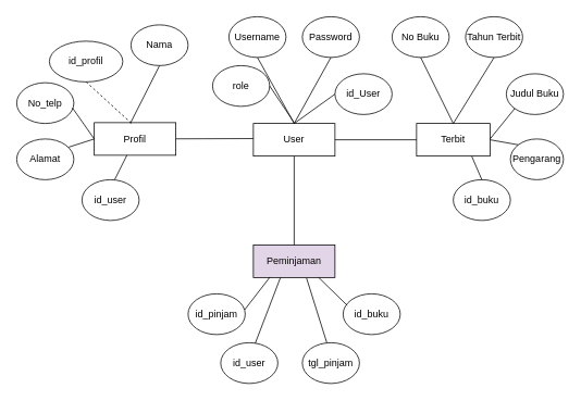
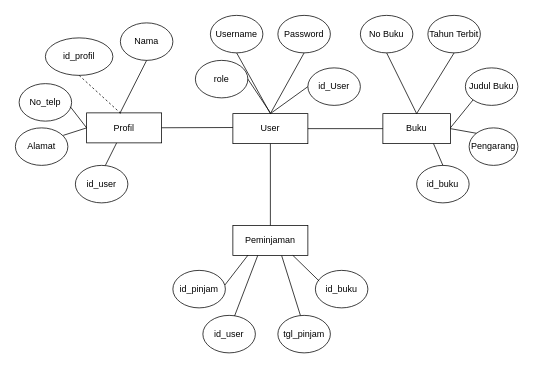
  <mxCell id="0" />
  <mxCell id="1" parent="0" />
  <mxCell id="2" value="Username" style="ellipse;whiteSpace=wrap;html=1;shadow=0;sketch=0;gradientColor=none;" parent="1" vertex="1"><mxGeometry x="280" y="20" width="70" height="50" as="geometry" /></mxCell>
- <mxCell id="3" value="Terbit" style="rounded=0;whiteSpace=wrap;html=1;" vertex="1" parent="1"><mxGeometry x="510" y="151" width="90" height="40" as="geometry" /></mxCell>
+ <mxCell id="3" value="Buku" style="rounded=0;whiteSpace=wrap;html=1;" vertex="1" parent="1"><mxGeometry x="510" y="151" width="90" height="40" as="geometry" /></mxCell>
  <mxCell id="4" value="User" style="rounded=0;whiteSpace=wrap;html=1;" vertex="1" parent="1"><mxGeometry x="310" y="151" width="100" height="40" as="geometry" /></mxCell>
  <mxCell id="5" value="Profil" style="rounded=0;whiteSpace=wrap;html=1;" vertex="1" parent="1"><mxGeometry x="115" y="150" width="100" height="40" as="geometry" /></mxCell>
  <mxCell id="6" value="Password" style="ellipse;whiteSpace=wrap;html=1;shadow=0;sketch=0;gradientColor=none;" vertex="1" parent="1"><mxGeometry x="370" y="20" width="70" height="50" as="geometry" /></mxCell>
  <mxCell id="7" value="No Buku&lt;span style=&quot;color: rgba(0, 0, 0, 0); font-family: monospace; font-size: 0px; text-align: start;&quot;&gt;%3CmxGraphModel%3E%3Croot%3E%3CmxCell%20id%3D%220%22%2F%3E%3CmxCell%20id%3D%221%22%20parent%3D%220%22%2F%3E%3CmxCell%20id%3D%222%22%20value%3D%22Password%22%20style%3D%22ellipse%3BwhiteSpace%3Dwrap%3Bhtml%3D1%3Bshadow%3D0%3Bsketch%3D0%3BgradientColor%3Dnone%3B%22%20vertex%3D%221%22%20parent%3D%221%22%3E%3CmxGeometry%20x%3D%22690%22%20y%3D%22190%22%20width%3D%2270%22%20height%3D%2250%22%20as%3D%22geometry%22%2F%3E%3C%2FmxCell%3E%3C%2Froot%3E%3C%2FmxGraphModel%3E&lt;/span&gt;" style="ellipse;whiteSpace=wrap;html=1;shadow=0;sketch=0;gradientColor=none;" vertex="1" parent="1"><mxGeometry x="480" y="20" width="70" height="50" as="geometry" /></mxCell>
  <mxCell id="8" value="Tahun Terbit" style="ellipse;whiteSpace=wrap;html=1;shadow=0;sketch=0;gradientColor=none;" vertex="1" parent="1"><mxGeometry x="570" y="20" width="70" height="50" as="geometry" /></mxCell>
  <mxCell id="9" value="Judul Buku" style="ellipse;whiteSpace=wrap;html=1;shadow=0;sketch=0;gradientColor=none;" vertex="1" parent="1"><mxGeometry x="620" y="90" width="70" height="50" as="geometry" /></mxCell>
  <mxCell id="10" value="Pengarang" style="ellipse;whiteSpace=wrap;html=1;shadow=0;sketch=0;gradientColor=none;" vertex="1" parent="1"><mxGeometry x="625" y="170" width="65" height="50" as="geometry" /></mxCell>
  <mxCell id="11" value="Nama" style="ellipse;whiteSpace=wrap;html=1;shadow=0;sketch=0;gradientColor=none;" vertex="1" parent="1"><mxGeometry x="160" y="30" width="70" height="50" as="geometry" /></mxCell>
  <mxCell id="12" value="id_profil" style="ellipse;whiteSpace=wrap;html=1;shadow=0;sketch=0;gradientColor=none;" vertex="1" parent="1"><mxGeometry x="60" y="50" width="90" height="50" as="geometry" /></mxCell>
- <mxCell id="13" value="No_telp" style="ellipse;whiteSpace=wrap;html=1;shadow=0;sketch=0;gradientColor=none;" vertex="1" parent="1"><mxGeometry x="20" y="101" width="70" height="50" as="geometry" /></mxCell>
+ <mxCell id="13" value="No_telp" style="ellipse;whiteSpace=wrap;html=1;shadow=0;sketch=0;gradientColor=none;" vertex="1" parent="1"><mxGeometry x="25" y="111" width="70" height="50" as="geometry" /></mxCell>
  <mxCell id="14" value="Alamat" style="ellipse;whiteSpace=wrap;html=1;shadow=0;sketch=0;gradientColor=none;" vertex="1" parent="1"><mxGeometry x="20" y="170" width="70" height="50" as="geometry" /></mxCell>
  <mxCell id="15" value="role" style="ellipse;whiteSpace=wrap;html=1;shadow=0;sketch=0;gradientColor=none;" vertex="1" parent="1"><mxGeometry x="260" y="80" width="70" height="50" as="geometry" /></mxCell>
  <mxCell id="16" value="id_user" style="ellipse;whiteSpace=wrap;html=1;shadow=0;sketch=0;gradientColor=none;" vertex="1" parent="1"><mxGeometry x="100" y="220" width="70" height="50" as="geometry" /></mxCell>
  <mxCell id="17" value="id_buku" style="ellipse;whiteSpace=wrap;html=1;shadow=0;sketch=0;gradientColor=none;" vertex="1" parent="1"><mxGeometry x="555" y="220" width="70" height="50" as="geometry" /></mxCell>
  <mxCell id="18" value="id_User" style="ellipse;whiteSpace=wrap;html=1;shadow=0;sketch=0;gradientColor=none;" vertex="1" parent="1"><mxGeometry x="410" y="90" width="70" height="50" as="geometry" /></mxCell>
- <mxCell id="19" value="Peminjaman" style="rounded=0;whiteSpace=wrap;html=1;fillColor=#e1d5e7;" vertex="1" parent="1"><mxGeometry x="310" y="300" width="100" height="40" as="geometry" /></mxCell>
+ <mxCell id="19" value="Peminjaman" style="rounded=0;whiteSpace=wrap;html=1;" vertex="1" parent="1"><mxGeometry x="310" y="300" width="100" height="40" as="geometry" /></mxCell>
  <mxCell id="20" value="id_pinjam" style="ellipse;whiteSpace=wrap;html=1;shadow=0;sketch=0;gradientColor=none;" vertex="1" parent="1"><mxGeometry x="230" y="360" width="70" height="50" as="geometry" /></mxCell>
  <mxCell id="21" value="id_buku" style="ellipse;whiteSpace=wrap;html=1;shadow=0;sketch=0;gradientColor=none;" vertex="1" parent="1"><mxGeometry x="420" y="360" width="70" height="50" as="geometry" /></mxCell>
  <mxCell id="22" value="id_user" style="ellipse;whiteSpace=wrap;html=1;shadow=0;sketch=0;gradientColor=none;" vertex="1" parent="1"><mxGeometry x="270" y="420" width="70" height="50" as="geometry" /></mxCell>
  <mxCell id="23" value="tgl_pinjam" style="ellipse;whiteSpace=wrap;html=1;shadow=0;sketch=0;gradientColor=none;" vertex="1" parent="1"><mxGeometry x="370" y="420" width="70" height="50" as="geometry" /></mxCell>
  <mxCell id="24" value="" style="endArrow=none;html=1;rounded=0;entryX=0.5;entryY=1;entryDx=0;entryDy=0;exitX=0.5;exitY=0;exitDx=0;exitDy=0;" edge="1" parent="1" source="19" target="4"><mxGeometry width="50" height="50" relative="1" as="geometry"><mxPoint x="360" y="290" as="sourcePoint" /><mxPoint x="360" y="220" as="targetPoint" /></mxGeometry></mxCell>
  <mxCell id="25" value="" style="endArrow=none;html=1;rounded=0;exitX=0.991;exitY=0.39;exitDx=0;exitDy=0;exitPerimeter=0;entryX=0.203;entryY=0.988;entryDx=0;entryDy=0;entryPerimeter=0;" edge="1" parent="1" source="20" target="19"><mxGeometry width="50" height="50" relative="1" as="geometry"><mxPoint x="320" y="400" as="sourcePoint" /><mxPoint x="370" y="350" as="targetPoint" /></mxGeometry></mxCell>
  <mxCell id="26" value="" style="endArrow=none;html=1;rounded=0;exitX=0.603;exitY=0.019;exitDx=0;exitDy=0;exitPerimeter=0;entryX=0.332;entryY=1;entryDx=0;entryDy=0;entryPerimeter=0;" edge="1" parent="1" source="22" target="19"><mxGeometry width="50" height="50" relative="1" as="geometry"><mxPoint x="320" y="400" as="sourcePoint" /><mxPoint x="370" y="350" as="targetPoint" /></mxGeometry></mxCell>
  <mxCell id="27" value="" style="endArrow=none;html=1;rounded=0;exitX=0.429;exitY=0;exitDx=0;exitDy=0;exitPerimeter=0;entryX=0.651;entryY=1.012;entryDx=0;entryDy=0;entryPerimeter=0;" edge="1" parent="1" source="23" target="19"><mxGeometry width="50" height="50" relative="1" as="geometry"><mxPoint x="320" y="400" as="sourcePoint" /><mxPoint x="370" y="350" as="targetPoint" /></mxGeometry></mxCell>
  <mxCell id="28" value="" style="endArrow=none;html=1;rounded=0;exitX=0.073;exitY=0.286;exitDx=0;exitDy=0;exitPerimeter=0;" edge="1" parent="1" source="21"><mxGeometry width="50" height="50" relative="1" as="geometry"><mxPoint x="420" y="370" as="sourcePoint" /><mxPoint x="390" y="340" as="targetPoint" /></mxGeometry></mxCell>
  <mxCell id="29" value="" style="endArrow=none;html=1;rounded=0;" edge="1" parent="1" target="5"><mxGeometry width="50" height="50" relative="1" as="geometry"><mxPoint x="140" y="220" as="sourcePoint" /><mxPoint x="190" y="170" as="targetPoint" /></mxGeometry></mxCell>
  <mxCell id="30" value="" style="endArrow=none;html=1;rounded=0;exitX=0.911;exitY=0.2;exitDx=0;exitDy=0;exitPerimeter=0;entryX=0;entryY=0.5;entryDx=0;entryDy=0;" edge="1" parent="1" source="14" target="5"><mxGeometry width="50" height="50" relative="1" as="geometry"><mxPoint x="85" y="180" as="sourcePoint" /><mxPoint x="110" y="170" as="targetPoint" /></mxGeometry></mxCell>
  <mxCell id="31" value="" style="endArrow=none;html=1;rounded=0;entryX=0;entryY=0.5;entryDx=0;entryDy=0;exitX=0.976;exitY=0.618;exitDx=0;exitDy=0;exitPerimeter=0;" edge="1" parent="1" source="13" target="5"><mxGeometry width="50" height="50" relative="1" as="geometry"><mxPoint x="87.5" y="131" as="sourcePoint" /><mxPoint x="122.5" y="121" as="targetPoint" /></mxGeometry></mxCell>
  <mxCell id="32" value="" style="endArrow=none;html=1;rounded=0;entryX=0.463;entryY=0.036;entryDx=0;entryDy=0;exitX=0.5;exitY=1;exitDx=0;exitDy=0;entryPerimeter=0;dashed=1;" edge="1" parent="1" source="12" target="5"><mxGeometry width="50" height="50" relative="1" as="geometry"><mxPoint x="122.52" y="100" as="sourcePoint" /><mxPoint x="150" y="117.86" as="targetPoint" /></mxGeometry></mxCell>
  <mxCell id="33" value="" style="endArrow=none;html=1;rounded=0;entryX=0.444;entryY=0.012;entryDx=0;entryDy=0;exitX=0.5;exitY=1;exitDx=0;exitDy=0;entryPerimeter=0;" edge="1" parent="1" target="5"><mxGeometry width="50" height="50" relative="1" as="geometry"><mxPoint x="195" y="80" as="sourcePoint" /><mxPoint x="230" y="130" as="targetPoint" /></mxGeometry></mxCell>
  <mxCell id="34" value="" style="endArrow=none;html=1;rounded=0;entryX=1;entryY=0.5;entryDx=0;entryDy=0;" edge="1" parent="1" target="15"><mxGeometry width="50" height="50" relative="1" as="geometry"><mxPoint x="360" y="150" as="sourcePoint" /><mxPoint x="380" y="100" as="targetPoint" /></mxGeometry></mxCell>
  <mxCell id="35" value="" style="endArrow=none;html=1;rounded=0;entryX=0.5;entryY=1;entryDx=0;entryDy=0;exitX=0.5;exitY=0;exitDx=0;exitDy=0;" edge="1" parent="1" source="4" target="2"><mxGeometry width="50" height="50" relative="1" as="geometry"><mxPoint x="370" y="160" as="sourcePoint" /><mxPoint x="340" y="125" as="targetPoint" /></mxGeometry></mxCell>
  <mxCell id="36" value="" style="endArrow=none;html=1;rounded=0;entryX=0.5;entryY=1;entryDx=0;entryDy=0;exitX=0.5;exitY=0;exitDx=0;exitDy=0;" edge="1" parent="1" source="4" target="6"><mxGeometry width="50" height="50" relative="1" as="geometry"><mxPoint x="370" y="161" as="sourcePoint" /><mxPoint x="325" y="80" as="targetPoint" /></mxGeometry></mxCell>
  <mxCell id="37" value="" style="endArrow=none;html=1;rounded=0;entryX=0;entryY=0.5;entryDx=0;entryDy=0;exitX=0.5;exitY=0;exitDx=0;exitDy=0;" edge="1" parent="1" source="4" target="18"><mxGeometry width="50" height="50" relative="1" as="geometry"><mxPoint x="370" y="161" as="sourcePoint" /><mxPoint x="390.235" y="72.666" as="targetPoint" /></mxGeometry></mxCell>
  <mxCell id="38" value="" style="endArrow=none;html=1;rounded=0;entryX=0;entryY=0.5;entryDx=0;entryDy=0;exitX=1;exitY=0.5;exitDx=0;exitDy=0;" edge="1" parent="1" source="4" target="3"><mxGeometry width="50" height="50" relative="1" as="geometry"><mxPoint x="430" y="189" as="sourcePoint" /><mxPoint x="480" y="153" as="targetPoint" /></mxGeometry></mxCell>
  <mxCell id="39" value="" style="endArrow=none;html=1;rounded=0;entryX=0;entryY=0.5;entryDx=0;entryDy=0;" edge="1" parent="1" source="5"><mxGeometry width="50" height="50" relative="1" as="geometry"><mxPoint x="220" y="170" as="sourcePoint" /><mxPoint x="310" y="169.53" as="targetPoint" /></mxGeometry></mxCell>
  <mxCell id="40" value="" style="endArrow=none;html=1;rounded=0;entryX=0.5;entryY=1;entryDx=0;entryDy=0;exitX=0.5;exitY=0;exitDx=0;exitDy=0;" edge="1" parent="1" source="3" target="7"><mxGeometry width="50" height="50" relative="1" as="geometry"><mxPoint x="560" y="150" as="sourcePoint" /><mxPoint x="570" y="100" as="targetPoint" /></mxGeometry></mxCell>
  <mxCell id="41" value="" style="endArrow=none;html=1;rounded=0;exitX=0.5;exitY=0;exitDx=0;exitDy=0;" edge="1" parent="1" source="3"><mxGeometry width="50" height="50" relative="1" as="geometry"><mxPoint x="555" y="120" as="sourcePoint" /><mxPoint x="605" y="70" as="targetPoint" /></mxGeometry></mxCell>
  <mxCell id="42" value="" style="endArrow=none;html=1;rounded=0;entryX=0;entryY=1;entryDx=0;entryDy=0;" edge="1" parent="1" target="9"><mxGeometry width="50" height="50" relative="1" as="geometry"><mxPoint x="600" y="170" as="sourcePoint" /><mxPoint x="630" y="140" as="targetPoint" /></mxGeometry></mxCell>
  <mxCell id="43" value="" style="endArrow=none;html=1;rounded=0;entryX=0;entryY=0;entryDx=0;entryDy=0;exitX=1;exitY=0.5;exitDx=0;exitDy=0;" edge="1" parent="1" source="3" target="10"><mxGeometry width="50" height="50" relative="1" as="geometry"><mxPoint x="609.77" y="207.34" as="sourcePoint" /><mxPoint x="639.998" y="170.001" as="targetPoint" /></mxGeometry></mxCell>
  <mxCell id="44" value="" style="endArrow=none;html=1;rounded=0;entryX=0.75;entryY=1;entryDx=0;entryDy=0;exitX=0.5;exitY=0;exitDx=0;exitDy=0;" edge="1" parent="1" source="17" target="3"><mxGeometry width="50" height="50" relative="1" as="geometry"><mxPoint x="600" y="220" as="sourcePoint" /><mxPoint x="634.531" y="226.313" as="targetPoint" /></mxGeometry></mxCell>
